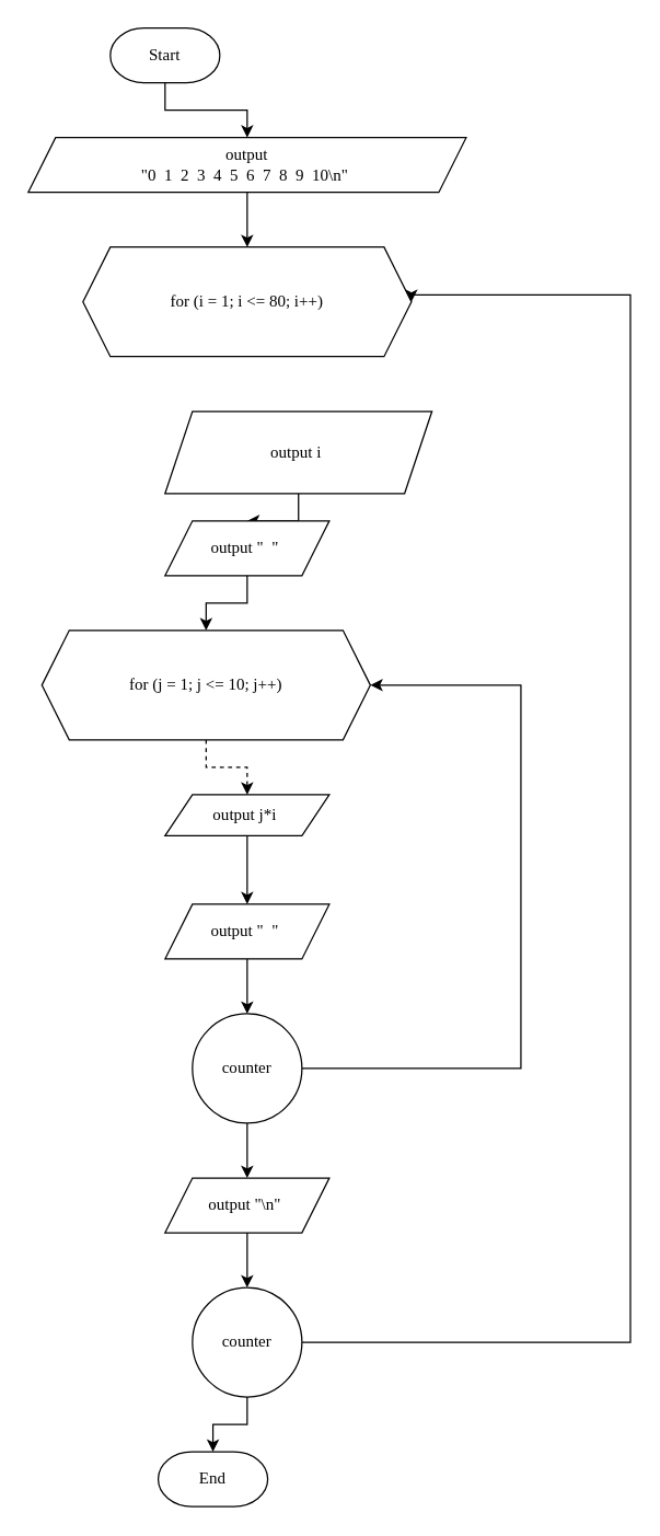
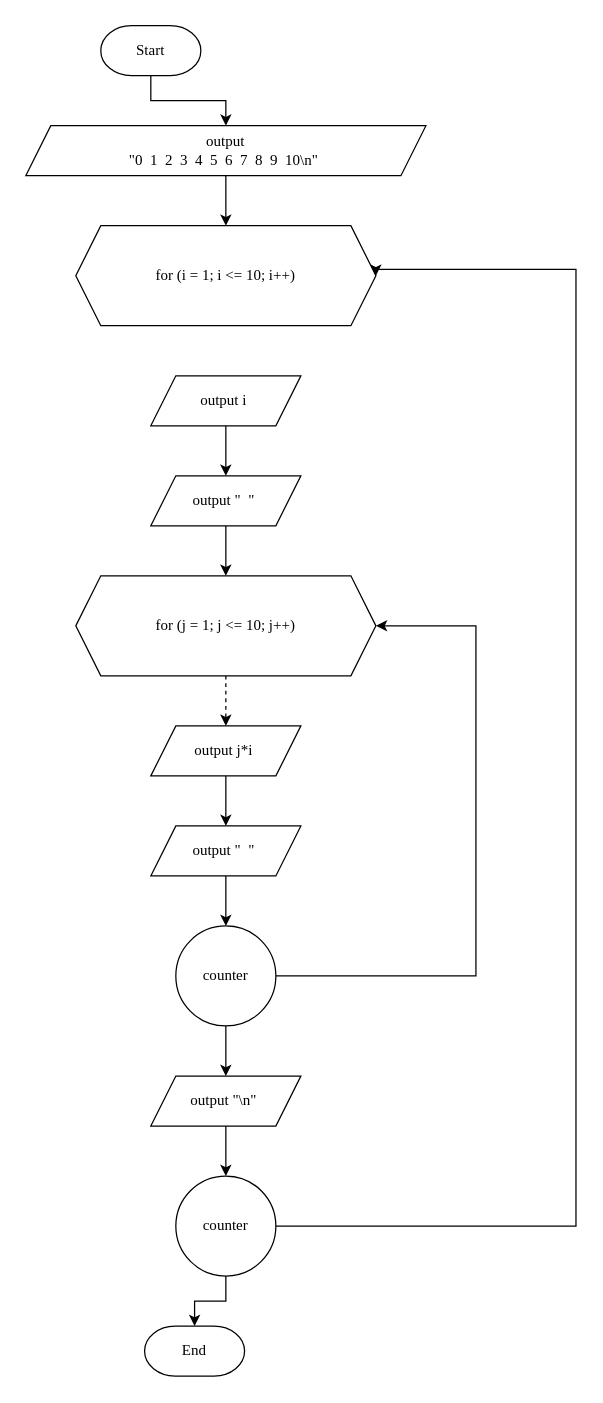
  <mxCell id="0" />
  <mxCell id="1" parent="0" />
  <mxCell id="2" value="" style="edgeStyle=orthogonalEdgeStyle;rounded=0;orthogonalLoop=1;jettySize=auto;html=1;fontFamily=Lucida Console;" parent="1" source="3" target="16" edge="1"><mxGeometry relative="1" as="geometry" /></mxCell>
  <mxCell id="3" value="Start" style="strokeWidth=1;html=1;shape=mxgraph.flowchart.terminator;whiteSpace=wrap;fontFamily=Lucida Console;" parent="1" vertex="1"><mxGeometry x="80" y="20" width="80" height="40" as="geometry" /></mxCell>
- <mxCell id="4" value="for (i = 1; i &amp;lt;= 80; i++)" style="shape=hexagon;perimeter=hexagonPerimeter2;whiteSpace=wrap;html=1;fixedSize=1;strokeWidth=1;fontFamily=Lucida Console;" parent="1" vertex="1"><mxGeometry x="60" y="180" width="240" height="80" as="geometry" /></mxCell>
+ <mxCell id="4" value="for (i = 1; i &amp;lt;= 10; i++)" style="shape=hexagon;perimeter=hexagonPerimeter2;whiteSpace=wrap;html=1;fixedSize=1;strokeWidth=1;fontFamily=Lucida Console;" parent="1" vertex="1"><mxGeometry x="60" y="180" width="240" height="80" as="geometry" /></mxCell>
  <mxCell id="5" value="" style="edgeStyle=orthogonalEdgeStyle;rounded=0;orthogonalLoop=1;jettySize=auto;html=1;fontFamily=Lucida Console;" parent="1" source="6" target="8" edge="1"><mxGeometry relative="1" as="geometry" /></mxCell>
- <mxCell id="6" value="output i&amp;nbsp;" style="shape=parallelogram;perimeter=parallelogramPerimeter;whiteSpace=wrap;html=1;fixedSize=1;strokeWidth=1;fontFamily=Lucida Console;" parent="1" vertex="1"><mxGeometry x="120" y="300" width="195" height="60" as="geometry" /></mxCell>
+ <mxCell id="6" value="output i&amp;nbsp;" style="shape=parallelogram;perimeter=parallelogramPerimeter;whiteSpace=wrap;html=1;fixedSize=1;strokeWidth=1;fontFamily=Lucida Console;" parent="1" vertex="1"><mxGeometry x="120" y="300" width="120" height="40" as="geometry" /></mxCell>
  <mxCell id="7" value="" style="edgeStyle=orthogonalEdgeStyle;rounded=0;orthogonalLoop=1;jettySize=auto;html=1;fontFamily=Lucida Console;" parent="1" source="8" target="10" edge="1"><mxGeometry relative="1" as="geometry" /></mxCell>
  <mxCell id="8" value="output &quot;&amp;nbsp; &quot;&amp;nbsp;" style="shape=parallelogram;perimeter=parallelogramPerimeter;whiteSpace=wrap;html=1;fixedSize=1;strokeWidth=1;fontFamily=Lucida Console;" parent="1" vertex="1"><mxGeometry x="120" y="380" width="120" height="40" as="geometry" /></mxCell>
  <mxCell id="9" value="" style="edgeStyle=orthogonalEdgeStyle;rounded=0;orthogonalLoop=1;jettySize=auto;html=1;fontFamily=Lucida Console;dashed=1;" parent="1" source="10" target="12" edge="1"><mxGeometry relative="1" as="geometry" /></mxCell>
- <mxCell id="10" value="for (j = 1; j &amp;lt;= 10; j++)" style="shape=hexagon;perimeter=hexagonPerimeter2;whiteSpace=wrap;html=1;fixedSize=1;strokeWidth=1;fontFamily=Lucida Console;" parent="1" vertex="1"><mxGeometry x="30" y="460" width="240" height="80" as="geometry" /></mxCell>
+ <mxCell id="10" value="for (j = 1; j &amp;lt;= 10; j++)" style="shape=hexagon;perimeter=hexagonPerimeter2;whiteSpace=wrap;html=1;fixedSize=1;strokeWidth=1;fontFamily=Lucida Console;" parent="1" vertex="1"><mxGeometry x="60" y="460" width="240" height="80" as="geometry" /></mxCell>
  <mxCell id="11" value="" style="edgeStyle=orthogonalEdgeStyle;rounded=0;orthogonalLoop=1;jettySize=auto;html=1;fontFamily=Lucida Console;" parent="1" source="12" target="14" edge="1"><mxGeometry relative="1" as="geometry" /></mxCell>
- <mxCell id="12" value="output j*i&amp;nbsp;" style="shape=parallelogram;perimeter=parallelogramPerimeter;whiteSpace=wrap;html=1;fixedSize=1;strokeWidth=1;fontFamily=Lucida Console;" parent="1" vertex="1"><mxGeometry x="120" y="580" width="120" height="30" as="geometry" /></mxCell>
+ <mxCell id="12" value="output j*i&amp;nbsp;" style="shape=parallelogram;perimeter=parallelogramPerimeter;whiteSpace=wrap;html=1;fixedSize=1;strokeWidth=1;fontFamily=Lucida Console;" parent="1" vertex="1"><mxGeometry x="120" y="580" width="120" height="40" as="geometry" /></mxCell>
  <mxCell id="13" value="" style="edgeStyle=orthogonalEdgeStyle;rounded=0;orthogonalLoop=1;jettySize=auto;html=1;fontFamily=Lucida Console;" parent="1" source="14" target="19" edge="1"><mxGeometry relative="1" as="geometry" /></mxCell>
  <mxCell id="14" value="output &quot;&amp;nbsp; &quot;&amp;nbsp;" style="shape=parallelogram;perimeter=parallelogramPerimeter;whiteSpace=wrap;html=1;fixedSize=1;strokeWidth=1;fontFamily=Lucida Console;" parent="1" vertex="1"><mxGeometry x="120" y="660" width="120" height="40" as="geometry" /></mxCell>
  <mxCell id="15" value="" style="edgeStyle=orthogonalEdgeStyle;rounded=0;orthogonalLoop=1;jettySize=auto;html=1;fontFamily=Lucida Console;" parent="1" source="16" target="4" edge="1"><mxGeometry relative="1" as="geometry" /></mxCell>
  <mxCell id="16" value="output&lt;br&gt;&quot;0&amp;nbsp; 1&amp;nbsp; 2&amp;nbsp; 3&amp;nbsp; 4&amp;nbsp; 5&amp;nbsp; 6&amp;nbsp; 7&amp;nbsp; 8&amp;nbsp; 9&amp;nbsp; 10\n&quot;&amp;nbsp;" style="shape=parallelogram;perimeter=parallelogramPerimeter;whiteSpace=wrap;html=1;fixedSize=1;strokeWidth=1;fontFamily=Lucida Console;" parent="1" vertex="1"><mxGeometry x="20" y="100" width="320" height="40" as="geometry" /></mxCell>
  <mxCell id="17" style="edgeStyle=orthogonalEdgeStyle;rounded=0;orthogonalLoop=1;jettySize=auto;html=1;entryX=1;entryY=0.5;entryDx=0;entryDy=0;fontFamily=Lucida Console;" parent="1" source="19" target="10" edge="1"><mxGeometry relative="1" as="geometry"><Array as="points"><mxPoint x="380" y="780" /><mxPoint x="380" y="500" /></Array></mxGeometry></mxCell>
  <mxCell id="18" value="" style="edgeStyle=orthogonalEdgeStyle;rounded=0;orthogonalLoop=1;jettySize=auto;html=1;fontFamily=Lucida Console;" parent="1" source="19" target="21" edge="1"><mxGeometry relative="1" as="geometry" /></mxCell>
  <mxCell id="19" value="counter" style="ellipse;whiteSpace=wrap;html=1;fontFamily=Lucida Console;strokeWidth=1;" parent="1" vertex="1"><mxGeometry x="140" y="740" width="80" height="80" as="geometry" /></mxCell>
  <mxCell id="20" value="" style="edgeStyle=orthogonalEdgeStyle;rounded=0;orthogonalLoop=1;jettySize=auto;html=1;fontFamily=Lucida Console;" parent="1" source="21" target="24" edge="1"><mxGeometry relative="1" as="geometry" /></mxCell>
  <mxCell id="21" value="output &quot;\n&quot;&amp;nbsp;" style="shape=parallelogram;perimeter=parallelogramPerimeter;whiteSpace=wrap;html=1;fixedSize=1;strokeWidth=1;fontFamily=Lucida Console;" parent="1" vertex="1"><mxGeometry x="120" y="860" width="120" height="40" as="geometry" /></mxCell>
  <mxCell id="22" style="edgeStyle=orthogonalEdgeStyle;rounded=0;orthogonalLoop=1;jettySize=auto;html=1;entryX=1;entryY=0.5;entryDx=0;entryDy=0;fontFamily=Lucida Console;" parent="1" source="24" target="4" edge="1"><mxGeometry relative="1" as="geometry"><Array as="points"><mxPoint x="460" y="980" /><mxPoint x="460" y="215" /><mxPoint x="300" y="215" /></Array></mxGeometry></mxCell>
  <mxCell id="23" value="" style="edgeStyle=orthogonalEdgeStyle;rounded=0;orthogonalLoop=1;jettySize=auto;html=1;fontFamily=Lucida Console;" parent="1" source="24" target="25" edge="1"><mxGeometry relative="1" as="geometry" /></mxCell>
  <mxCell id="24" value="counter" style="ellipse;whiteSpace=wrap;html=1;fontFamily=Lucida Console;strokeWidth=1;" parent="1" vertex="1"><mxGeometry x="140" y="940" width="80" height="80" as="geometry" /></mxCell>
  <mxCell id="25" value="End" style="strokeWidth=1;html=1;shape=mxgraph.flowchart.terminator;whiteSpace=wrap;fontFamily=Lucida Console;" parent="1" vertex="1"><mxGeometry x="115" y="1060" width="80" height="40" as="geometry" /></mxCell>
